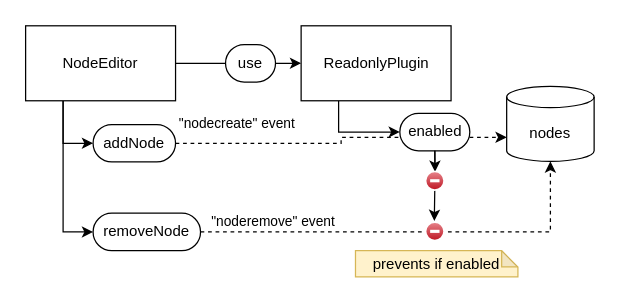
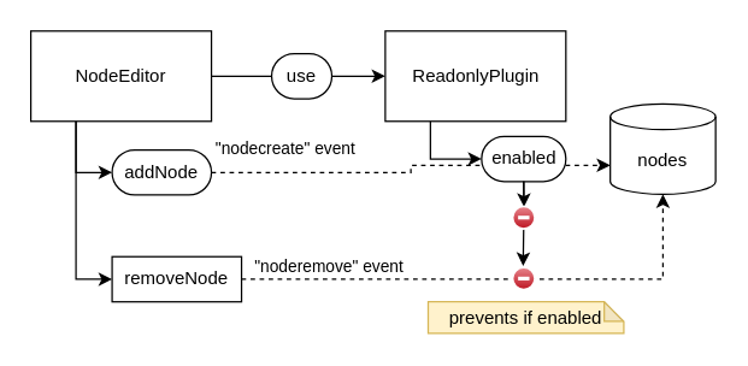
  <mxCell id="0" />
  <mxCell id="1" parent="0" />
  <mxCell id="2" style="edgeStyle=orthogonalEdgeStyle;rounded=0;orthogonalLoop=1;jettySize=auto;html=1;exitX=0.25;exitY=1;exitDx=0;exitDy=0;entryX=0;entryY=0.5;entryDx=0;entryDy=0;" parent="1" source="5" target="8" edge="1"><mxGeometry relative="1" as="geometry" /></mxCell>
  <mxCell id="3" style="edgeStyle=orthogonalEdgeStyle;rounded=0;orthogonalLoop=1;jettySize=auto;html=1;exitX=0.25;exitY=1;exitDx=0;exitDy=0;entryX=0;entryY=0.5;entryDx=0;entryDy=0;" parent="1" source="5" target="15" edge="1"><mxGeometry relative="1" as="geometry" /></mxCell>
  <mxCell id="4" style="edgeStyle=orthogonalEdgeStyle;rounded=0;orthogonalLoop=1;jettySize=auto;html=1;exitX=1;exitY=0.5;exitDx=0;exitDy=0;entryX=0;entryY=0.5;entryDx=0;entryDy=0;" edge="1" parent="1" source="5" target="11"><mxGeometry relative="1" as="geometry" /></mxCell>
  <mxCell id="5" value="NodeEditor" style="rounded=0;whiteSpace=wrap;html=1;" parent="1" vertex="1"><mxGeometry x="20" y="20" width="120" height="60" as="geometry" /></mxCell>
  <mxCell id="6" style="edgeStyle=orthogonalEdgeStyle;rounded=0;orthogonalLoop=1;jettySize=auto;html=1;exitX=1;exitY=0.5;exitDx=0;exitDy=0;dashed=1;entryX=0;entryY=0;entryDx=0;entryDy=40.757;entryPerimeter=0;" parent="1" source="8" target="9" edge="1"><mxGeometry relative="1" as="geometry"><mxPoint x="400" y="134" as="targetPoint" /></mxGeometry></mxCell>
  <mxCell id="7" value="&quot;nodecreate&quot; event" style="edgeLabel;html=1;align=center;verticalAlign=middle;resizable=0;points=[];" parent="6" vertex="1" connectable="0"><mxGeometry x="0.246" y="2" relative="1" as="geometry"><mxPoint x="-115" y="-10" as="offset" /></mxGeometry></mxCell>
  <mxCell id="8" value="addNode" style="rounded=1;whiteSpace=wrap;html=1;arcSize=50;" parent="1" vertex="1"><mxGeometry x="74" y="99" width="66" height="30" as="geometry" /></mxCell>
  <mxCell id="9" value="nodes" style="shape=cylinder3;whiteSpace=wrap;html=1;boundedLbl=1;backgroundOutline=1;size=8.486;" parent="1" vertex="1"><mxGeometry x="405" y="68.5" width="70" height="60" as="geometry" /></mxCell>
  <mxCell id="10" style="edgeStyle=orthogonalEdgeStyle;rounded=0;orthogonalLoop=1;jettySize=auto;html=1;exitX=0.25;exitY=1;exitDx=0;exitDy=0;entryX=0;entryY=0.5;entryDx=0;entryDy=0;" parent="1" source="11" target="12" edge="1"><mxGeometry relative="1" as="geometry" /></mxCell>
- <mxCell id="11" value="ReadonlyPlugin" style="rounded=0;whiteSpace=wrap;html=1;" parent="1" vertex="1"><mxGeometry x="240.5" y="20" width="120" height="60" as="geometry" /></mxCell>
+ <mxCell id="11" value="ReadonlyPlugin" style="rounded=0;whiteSpace=wrap;html=1;" parent="1" vertex="1"><mxGeometry x="255.5" y="20" width="120" height="60" as="geometry" /></mxCell>
  <mxCell id="12" value="enabled" style="rounded=1;whiteSpace=wrap;html=1;arcSize=50;" parent="1" vertex="1"><mxGeometry x="319.5" y="90" width="56" height="30" as="geometry" /></mxCell>
  <mxCell id="13" style="edgeStyle=orthogonalEdgeStyle;rounded=0;orthogonalLoop=1;jettySize=auto;html=1;exitX=0.5;exitY=1;exitDx=0;exitDy=0;entryX=0.513;entryY=0.021;entryDx=0;entryDy=0;entryPerimeter=0;" parent="1" source="12" target="20" edge="1"><mxGeometry relative="1" as="geometry" /></mxCell>
  <mxCell id="14" value="prevents if enabled" style="shape=note;whiteSpace=wrap;html=1;backgroundOutline=1;darkOpacity=0.05;size=13;fillColor=#fff2cc;strokeColor=#d6b656;" parent="1" vertex="1"><mxGeometry x="284" y="200" width="130" height="21" as="geometry" /></mxCell>
- <mxCell id="15" value="removeNode" style="rounded=1;whiteSpace=wrap;html=1;arcSize=50;" parent="1" vertex="1"><mxGeometry x="74" y="170" width="86" height="30" as="geometry" /></mxCell>
+ <mxCell id="15" value="removeNode" style="whiteSpace=wrap;html=1;arcSize=50;rounded=0;" parent="1" vertex="1"><mxGeometry x="74" y="170" width="86" height="30" as="geometry" /></mxCell>
  <mxCell id="16" style="edgeStyle=orthogonalEdgeStyle;rounded=0;orthogonalLoop=1;jettySize=auto;html=1;exitX=1;exitY=0.5;exitDx=0;exitDy=0;entryX=0.5;entryY=1;entryDx=0;entryDy=0;entryPerimeter=0;dashed=1;" parent="1" source="15" target="9" edge="1"><mxGeometry relative="1" as="geometry"><Array as="points"><mxPoint x="440" y="185" /><mxPoint x="440" y="163" /></Array></mxGeometry></mxCell>
  <mxCell id="17" value="&quot;noderemove&quot; event" style="edgeLabel;html=1;align=center;verticalAlign=middle;resizable=0;points=[];" parent="16" vertex="1" connectable="0"><mxGeometry x="-0.717" y="1" relative="1" as="geometry"><mxPoint x="9" y="-8" as="offset" /></mxGeometry></mxCell>
  <mxCell id="18" value="" style="verticalLabelPosition=bottom;verticalAlign=top;html=1;shadow=0;dashed=0;strokeWidth=1;shape=mxgraph.ios.iDeleteIcon;fillColor=#e8878E;fillColor2=#BD1421;strokeColor=#ffffff;sketch=0;" parent="1" vertex="1"><mxGeometry x="340" y="177" width="15" height="15" as="geometry" /></mxCell>
  <mxCell id="19" style="edgeStyle=orthogonalEdgeStyle;rounded=0;orthogonalLoop=1;jettySize=auto;html=1;exitX=0.5;exitY=1;exitDx=0;exitDy=0;entryX=0.472;entryY=-0.058;entryDx=0;entryDy=0;entryPerimeter=0;" parent="1" source="12" target="18" edge="1"><mxGeometry relative="1" as="geometry" /></mxCell>
  <mxCell id="20" value="" style="verticalLabelPosition=bottom;verticalAlign=top;html=1;shadow=0;dashed=0;strokeWidth=1;shape=mxgraph.ios.iDeleteIcon;fillColor=#e8878E;fillColor2=#BD1421;strokeColor=#ffffff;sketch=0;" parent="1" vertex="1"><mxGeometry x="340" y="136.5" width="15" height="15" as="geometry" /></mxCell>
  <mxCell id="21" value="use" style="rounded=1;whiteSpace=wrap;html=1;arcSize=50;" vertex="1" parent="1"><mxGeometry x="180" y="35" width="40" height="30" as="geometry" /></mxCell>
